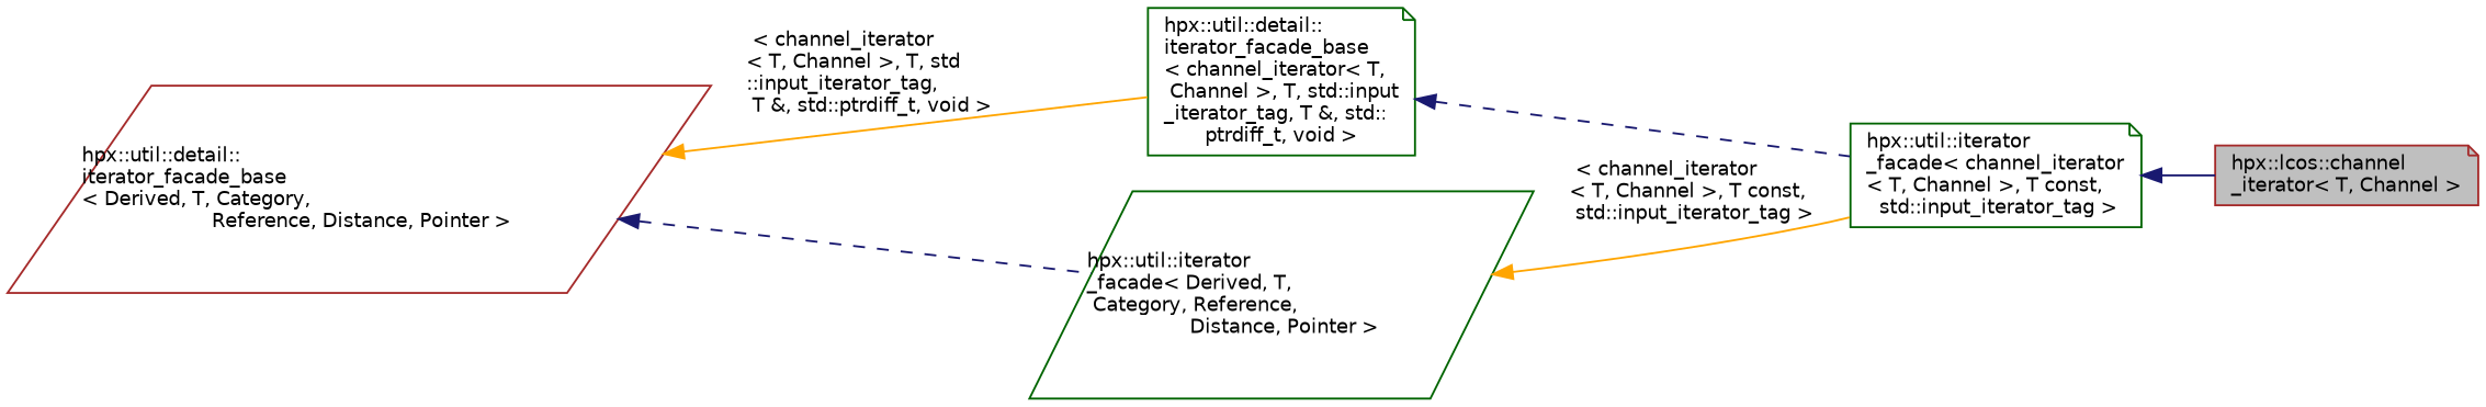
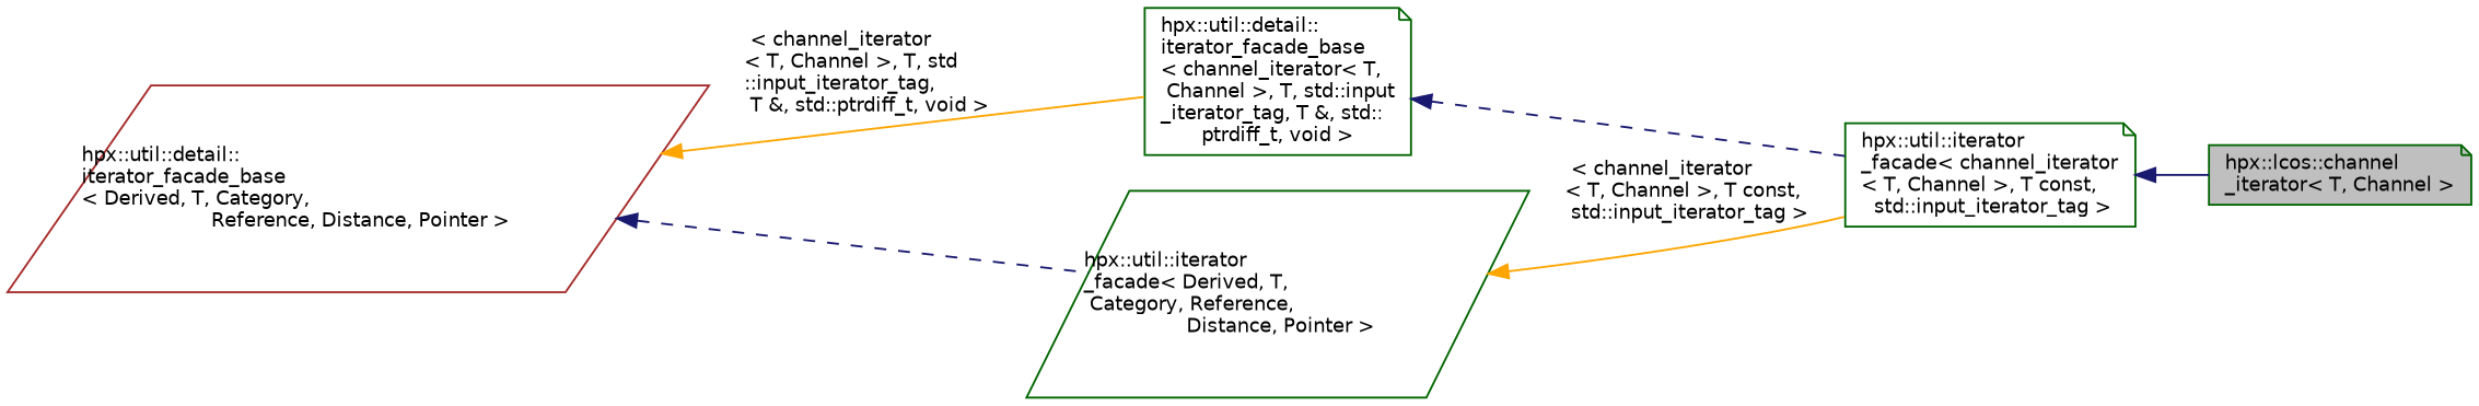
  digraph {
    rankdir=LR
    node [color=darkgreen fillcolor=white fontname=Helvetica fontsize=10 shape=note style=filled]
    edge [color=midnightblue dir=back fontname=Helvetica fontsize=10 labelfontname=Helvetica labelfontsize=10 style=solid]
-   n1 [color=brown fillcolor=grey75 fontcolor=black height=0.2 label="hpx::lcos::channel\l_iterator\< T, Channel \>" width=0.4]
+   n1 [fillcolor=grey75 fontcolor=black height=0.2 label="hpx::lcos::channel\l_iterator\< T, Channel \>" width=0.4]
    n2 [height=0.2 label="hpx::util::iterator\l_facade\< channel_iterator\l\< T, Channel \>, T const,\l std::input_iterator_tag \>" width=0.4]
    n3 [height=0.2 label="hpx::util::detail::\literator_facade_base\l\< channel_iterator\< T,\l Channel \>, T, std::input\l_iterator_tag, T &, std::\lptrdiff_t, void \>" width=0.4]
    n4 [color=brown height=0.2 label="hpx::util::detail::\literator_facade_base\l\< Derived, T, Category,\l Reference, Distance, Pointer \>" shape=parallelogram width=0.4]
    n5 [height=0.2 label="hpx::util::iterator\l_facade\< Derived, T,\l Category, Reference,\l Distance, Pointer \>" shape=parallelogram width=0.4]
    n2 -> n1
    n3 -> n2 [style=dashed]
    n4 -> n3 [color=orange label=" \< channel_iterator\l\< T, Channel \>, T, std\l::input_iterator_tag,\l T &, std::ptrdiff_t, void \>"]
    n4 -> n5 [style=dashed]
    n5 -> n2 [color=orange label=" \< channel_iterator\l\< T, Channel \>, T const,\l std::input_iterator_tag \>"]
  }
